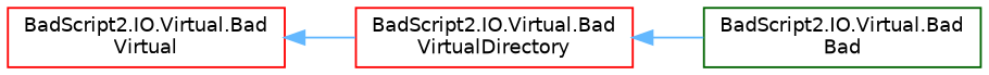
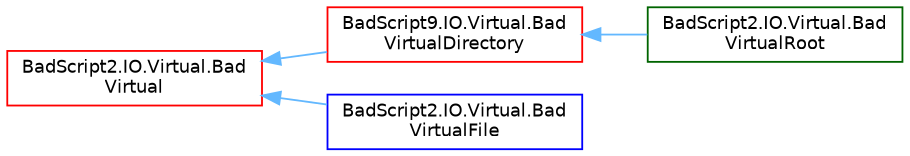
  digraph {
    rankdir=LR
    node [color=red fillcolor=white fontname=Helvetica fontsize=10 shape=box style=filled]
    edge [color=steelblue1 dir=back fontname=Helvetica fontsize=10 labelfontname=Helvetica labelfontsize=10 style=solid]
    n1 [height=0.2 label="BadScript2.IO.Virtual.Bad\lVirtual" width=0.4]
-   n2 [height=0.2 label="BadScript2.IO.Virtual.Bad\lVirtualDirectory" width=0.4]
-   n4 [color=darkgreen height=0.2 label="BadScript2.IO.Virtual.Bad\lBad" width=0.4]
+   n2 [height=0.2 label="BadScript9.IO.Virtual.Bad\lVirtualDirectory" width=0.4]
+   n3 [color=blue height=0.2 label="BadScript2.IO.Virtual.Bad\lVirtualFile" width=0.4]
+   n4 [color=darkgreen height=0.2 label="BadScript2.IO.Virtual.Bad\lVirtualRoot" width=0.4]
    n1 -> n2
+   n1 -> n3
    n2 -> n4
  }
